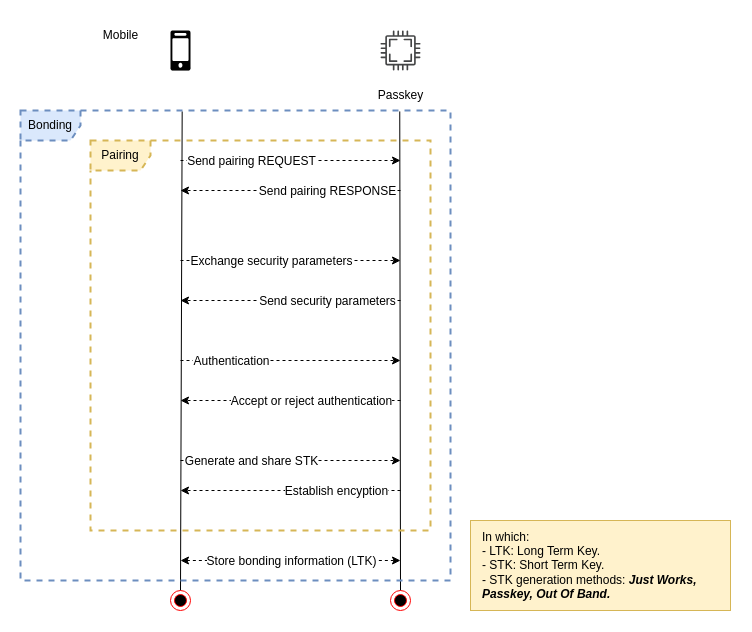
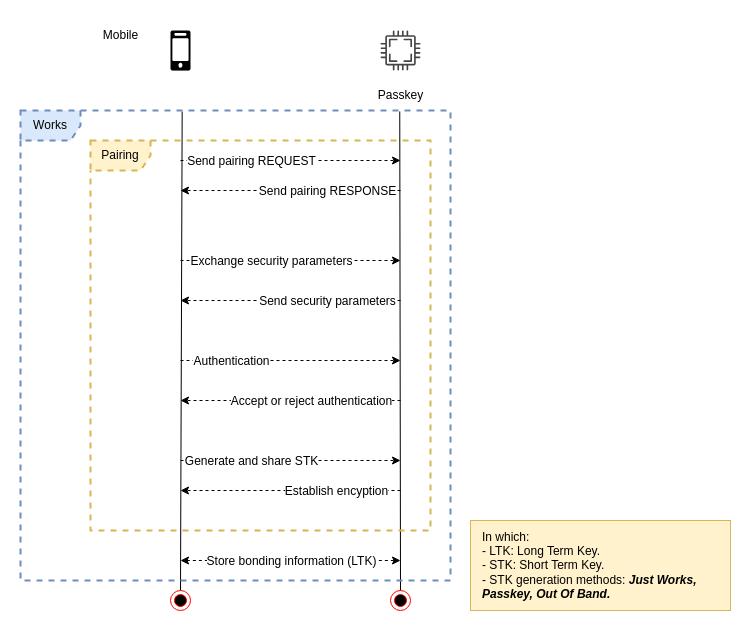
  <mxCell id="0" />
  <mxCell id="1" parent="0" />
  <mxCell id="2" value="" style="endArrow=none;html=1;rounded=0;exitX=0.5;exitY=0;exitDx=0;exitDy=0;entryX=0.376;entryY=0.002;entryDx=0;entryDy=0;entryPerimeter=0;" edge="1" parent="1" source="27" target="30"><mxGeometry width="50" height="50" relative="1" as="geometry"><mxPoint x="180" y="570" as="sourcePoint" /><mxPoint x="180" y="120" as="targetPoint" /></mxGeometry></mxCell>
  <mxCell id="3" value="" style="group" vertex="1" connectable="0" parent="1"><mxGeometry x="370" y="20" width="60" height="90" as="geometry" /></mxCell>
  <mxCell id="4" value="" style="sketch=0;pointerEvents=1;shadow=0;dashed=0;html=1;strokeColor=none;fillColor=#434445;aspect=fixed;labelPosition=center;verticalLabelPosition=bottom;verticalAlign=top;align=center;outlineConnect=0;shape=mxgraph.vvd.cpu;" vertex="1" parent="3"><mxGeometry x="10" y="10" width="40" height="40" as="geometry" /></mxCell>
  <mxCell id="5" value="Passkey" style="text;html=1;align=center;verticalAlign=middle;resizable=0;points=[];autosize=1;strokeColor=none;fillColor=none;" vertex="1" parent="3"><mxGeometry y="60" width="60" height="30" as="geometry" /></mxCell>
  <mxCell id="6" value="" style="endArrow=none;html=1;rounded=0;exitX=0.5;exitY=0;exitDx=0;exitDy=0;entryX=0.882;entryY=0.002;entryDx=0;entryDy=0;entryPerimeter=0;" edge="1" parent="1" source="28" target="30"><mxGeometry width="50" height="50" relative="1" as="geometry"><mxPoint x="400" y="570" as="sourcePoint" /><mxPoint x="400" y="120" as="targetPoint" /></mxGeometry></mxCell>
  <mxCell id="7" value="" style="endArrow=classic;html=1;rounded=0;dashed=1;" edge="1" parent="1"><mxGeometry width="50" height="50" relative="1" as="geometry"><mxPoint x="180" y="160" as="sourcePoint" /><mxPoint x="400" y="160" as="targetPoint" /></mxGeometry></mxCell>
  <mxCell id="8" value="Send pairing REQUEST" style="edgeLabel;html=1;align=center;verticalAlign=middle;resizable=0;points=[];fontSize=12;" vertex="1" connectable="0" parent="7"><mxGeometry x="-0.161" relative="1" as="geometry"><mxPoint x="-22" as="offset" /></mxGeometry></mxCell>
  <mxCell id="9" value="" style="endArrow=classic;html=1;rounded=0;dashed=1;" edge="1" parent="1"><mxGeometry width="50" height="50" relative="1" as="geometry"><mxPoint x="400" y="190" as="sourcePoint" /><mxPoint x="180" y="190" as="targetPoint" /></mxGeometry></mxCell>
  <mxCell id="10" value="Send pairing RESPONSE" style="edgeLabel;html=1;align=center;verticalAlign=middle;resizable=0;points=[];fontSize=12;" vertex="1" connectable="0" parent="9"><mxGeometry x="-0.161" relative="1" as="geometry"><mxPoint x="18" as="offset" /></mxGeometry></mxCell>
  <mxCell id="11" value="" style="endArrow=classic;html=1;rounded=0;dashed=1;" edge="1" parent="1"><mxGeometry width="50" height="50" relative="1" as="geometry"><mxPoint x="180" y="260" as="sourcePoint" /><mxPoint x="400" y="260" as="targetPoint" /></mxGeometry></mxCell>
  <mxCell id="12" value="Exchange security parameters" style="edgeLabel;html=1;align=center;verticalAlign=middle;resizable=0;points=[];fontSize=12;" vertex="1" connectable="0" parent="11"><mxGeometry x="-0.161" relative="1" as="geometry"><mxPoint x="-2" as="offset" /></mxGeometry></mxCell>
  <mxCell id="13" value="" style="endArrow=classic;html=1;rounded=0;dashed=1;" edge="1" parent="1"><mxGeometry width="50" height="50" relative="1" as="geometry"><mxPoint x="400" y="300" as="sourcePoint" /><mxPoint x="180" y="300" as="targetPoint" /></mxGeometry></mxCell>
  <mxCell id="14" value="Send security parameters" style="edgeLabel;html=1;align=center;verticalAlign=middle;resizable=0;points=[];fontSize=12;" vertex="1" connectable="0" parent="13"><mxGeometry x="-0.161" relative="1" as="geometry"><mxPoint x="18" as="offset" /></mxGeometry></mxCell>
  <mxCell id="15" value="" style="endArrow=classic;html=1;rounded=0;dashed=1;" edge="1" parent="1"><mxGeometry width="50" height="50" relative="1" as="geometry"><mxPoint x="180" y="360" as="sourcePoint" /><mxPoint x="400" y="360" as="targetPoint" /></mxGeometry></mxCell>
  <mxCell id="16" value="Authentication" style="edgeLabel;html=1;align=center;verticalAlign=middle;resizable=0;points=[];fontSize=12;" vertex="1" connectable="0" parent="15"><mxGeometry x="-0.161" relative="1" as="geometry"><mxPoint x="-42" as="offset" /></mxGeometry></mxCell>
  <mxCell id="17" value="" style="endArrow=classic;html=1;rounded=0;dashed=1;" edge="1" parent="1"><mxGeometry width="50" height="50" relative="1" as="geometry"><mxPoint x="400" y="400" as="sourcePoint" /><mxPoint x="180" y="400" as="targetPoint" /></mxGeometry></mxCell>
  <mxCell id="18" value="Accept or reject authentication" style="edgeLabel;html=1;align=center;verticalAlign=middle;resizable=0;points=[];fontSize=12;" vertex="1" connectable="0" parent="17"><mxGeometry x="-0.161" relative="1" as="geometry"><mxPoint x="2" as="offset" /></mxGeometry></mxCell>
  <mxCell id="19" value="" style="outlineConnect=0;dashed=0;verticalLabelPosition=bottom;verticalAlign=top;align=center;html=1;shape=mxgraph.aws3.mobile_client;fillColor=#000000;gradientColor=none;" vertex="1" parent="1"><mxGeometry x="170" y="30" width="20" height="40" as="geometry" /></mxCell>
  <mxCell id="20" value="Mobile" style="text;html=1;align=center;verticalAlign=middle;resizable=0;points=[];autosize=1;strokeColor=none;fillColor=none;" vertex="1" parent="1"><mxGeometry x="90" y="20" width="60" height="30" as="geometry" /></mxCell>
  <mxCell id="21" value="" style="endArrow=classic;html=1;rounded=0;dashed=1;" edge="1" parent="1"><mxGeometry width="50" height="50" relative="1" as="geometry"><mxPoint x="180" y="460" as="sourcePoint" /><mxPoint x="400" y="460" as="targetPoint" /></mxGeometry></mxCell>
  <mxCell id="22" value="Generate and share STK" style="edgeLabel;html=1;align=center;verticalAlign=middle;resizable=0;points=[];fontSize=12;" vertex="1" connectable="0" parent="21"><mxGeometry x="-0.161" relative="1" as="geometry"><mxPoint x="-22" as="offset" /></mxGeometry></mxCell>
  <mxCell id="23" value="" style="endArrow=classic;html=1;rounded=0;dashed=1;" edge="1" parent="1"><mxGeometry width="50" height="50" relative="1" as="geometry"><mxPoint x="400" y="490" as="sourcePoint" /><mxPoint x="180" y="490" as="targetPoint" /></mxGeometry></mxCell>
  <mxCell id="24" value="Establish encyption" style="edgeLabel;html=1;align=center;verticalAlign=middle;resizable=0;points=[];fontSize=12;" vertex="1" connectable="0" parent="23"><mxGeometry x="-0.161" relative="1" as="geometry"><mxPoint x="27" as="offset" /></mxGeometry></mxCell>
  <mxCell id="25" value="" style="endArrow=classic;html=1;rounded=0;dashed=1;startArrow=classic;startFill=1;" edge="1" parent="1"><mxGeometry width="50" height="50" relative="1" as="geometry"><mxPoint x="180" y="560" as="sourcePoint" /><mxPoint x="400" y="560" as="targetPoint" /></mxGeometry></mxCell>
  <mxCell id="26" value="Store bonding information (LTK)" style="edgeLabel;html=1;align=center;verticalAlign=middle;resizable=0;points=[];fontSize=12;" vertex="1" connectable="0" parent="25"><mxGeometry x="-0.161" relative="1" as="geometry"><mxPoint x="18" as="offset" /></mxGeometry></mxCell>
  <mxCell id="27" value="" style="ellipse;html=1;shape=endState;fillColor=#000000;strokeColor=#ff0000;" vertex="1" parent="1"><mxGeometry x="170" y="590" width="20" height="20" as="geometry" /></mxCell>
  <mxCell id="28" value="" style="ellipse;html=1;shape=endState;fillColor=#000000;strokeColor=#ff0000;" vertex="1" parent="1"><mxGeometry x="390" y="590" width="20" height="20" as="geometry" /></mxCell>
  <mxCell id="29" value="Pairing" style="shape=umlFrame;whiteSpace=wrap;html=1;pointerEvents=0;dashed=1;fillColor=#fff2cc;strokeColor=#d6b656;strokeWidth=2;" vertex="1" parent="1"><mxGeometry x="90" y="140" width="340" height="390" as="geometry" /></mxCell>
- <mxCell id="30" value="Bonding" style="shape=umlFrame;whiteSpace=wrap;html=1;pointerEvents=0;dashed=1;fillColor=#dae8fc;strokeColor=#6c8ebf;strokeWidth=2;" vertex="1" parent="1"><mxGeometry x="20" y="110" width="430" height="470" as="geometry" /></mxCell>
+ <mxCell id="30" value="Works" style="shape=umlFrame;whiteSpace=wrap;html=1;pointerEvents=0;dashed=1;fillColor=#dae8fc;strokeColor=#6c8ebf;strokeWidth=2;" vertex="1" parent="1"><mxGeometry x="20" y="110" width="430" height="470" as="geometry" /></mxCell>
  <mxCell id="31" value="&lt;div&gt;In which:&lt;/div&gt;&lt;div&gt;- LTK: Long Term Key.&lt;br&gt;&lt;/div&gt;- STK: Short Term Key.&lt;div&gt;- STK generation methods: &lt;b&gt;&lt;i&gt;Just Works,&lt;/i&gt;&lt;/b&gt;&amp;nbsp;&lt;/div&gt;&lt;div&gt;&lt;b&gt;&lt;i&gt;Passkey, Out Of Band.&lt;/i&gt;&lt;/b&gt;&lt;/div&gt;" style="text;html=1;align=left;verticalAlign=middle;resizable=0;points=[];autosize=1;strokeColor=#d6b656;fillColor=#fff2cc;spacingLeft=10;spacingRight=10;" vertex="1" parent="1"><mxGeometry x="470" y="520" width="260" height="90" as="geometry" /></mxCell>
